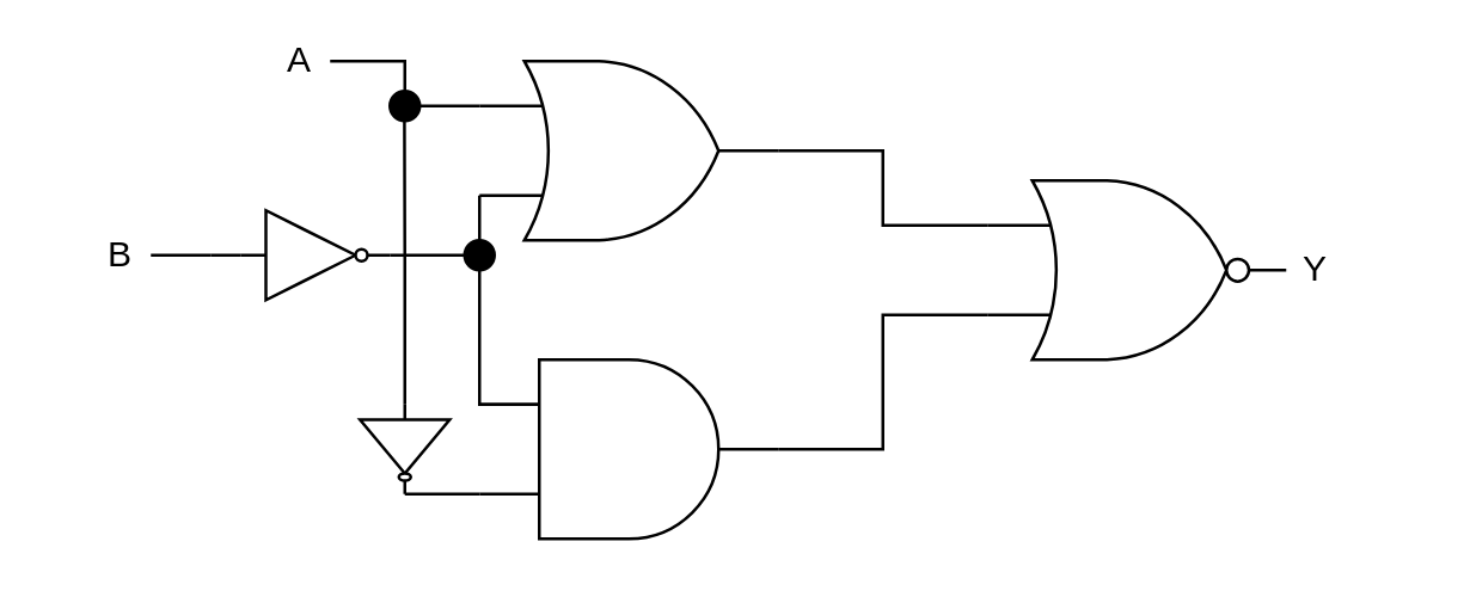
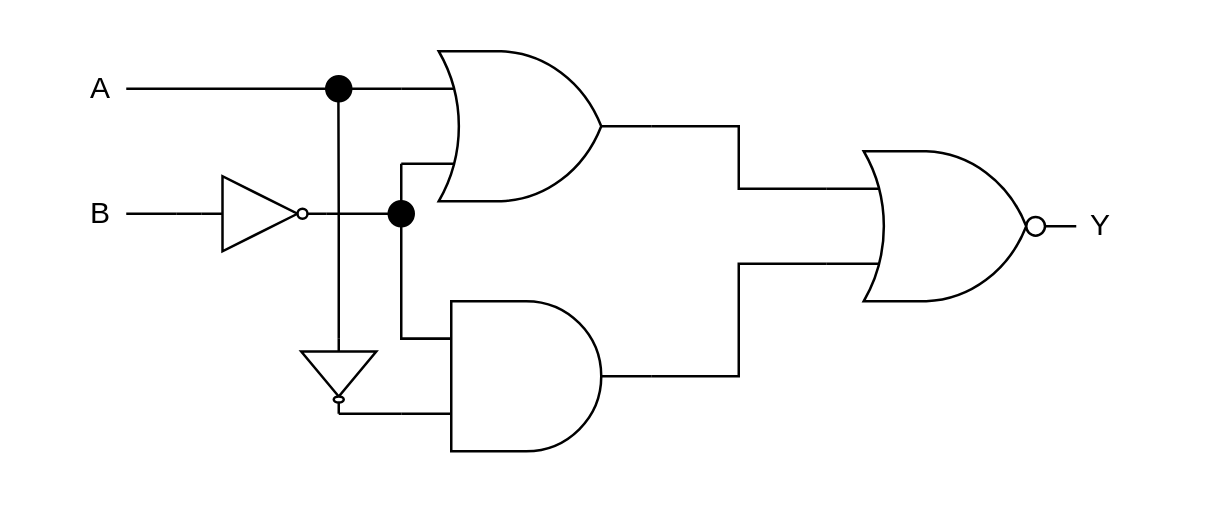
  <mxCell id="0" />
  <mxCell id="1" parent="0" />
  <mxCell id="2" value="" style="verticalLabelPosition=bottom;shadow=0;dashed=0;align=center;html=1;verticalAlign=top;shape=mxgraph.electrical.logic_gates.logic_gate;operation=or;negating=1;negSize=0.15;" vertex="1" parent="1"><mxGeometry x="330" y="60" width="100" height="60" as="geometry" /></mxCell>
  <mxCell id="3" style="edgeStyle=orthogonalEdgeStyle;rounded=0;orthogonalLoop=1;jettySize=auto;html=1;exitX=1;exitY=0.5;exitDx=0;exitDy=0;exitPerimeter=0;entryX=0;entryY=0.75;entryDx=0;entryDy=0;entryPerimeter=0;endArrow=none;endFill=0;" edge="1" parent="1" source="15" target="12"><mxGeometry relative="1" as="geometry"><mxPoint x="150" y="60" as="targetPoint" /></mxGeometry></mxCell>
  <mxCell id="4" style="edgeStyle=orthogonalEdgeStyle;rounded=0;orthogonalLoop=1;jettySize=auto;html=1;endArrow=none;endFill=0;" edge="1" parent="1"><mxGeometry relative="1" as="geometry"><mxPoint x="50" y="85" as="targetPoint" /><mxPoint x="70" y="85" as="sourcePoint" /></mxGeometry></mxCell>
  <mxCell id="5" value="" style="verticalLabelPosition=bottom;shadow=0;dashed=0;align=center;html=1;verticalAlign=top;shape=mxgraph.electrical.logic_gates.inverter_2" vertex="1" parent="1"><mxGeometry x="80" y="70" width="50" height="30" as="geometry" /></mxCell>
  <mxCell id="6" style="edgeStyle=orthogonalEdgeStyle;rounded=0;orthogonalLoop=1;jettySize=auto;html=1;exitX=1;exitY=0.5;exitDx=0;exitDy=0;exitPerimeter=0;entryX=0;entryY=0.75;entryDx=0;entryDy=0;entryPerimeter=0;endArrow=none;endFill=0;" edge="1" parent="1" source="9" target="2"><mxGeometry relative="1" as="geometry" /></mxCell>
  <mxCell id="7" style="edgeStyle=orthogonalEdgeStyle;rounded=0;orthogonalLoop=1;jettySize=auto;html=1;exitX=0;exitY=0.25;exitDx=0;exitDy=0;exitPerimeter=0;endArrow=none;endFill=0;" edge="1" parent="1"><mxGeometry relative="1" as="geometry"><mxPoint x="160" y="90" as="targetPoint" /><mxPoint x="180" y="135" as="sourcePoint" /><Array as="points"><mxPoint x="160" y="135" /></Array></mxGeometry></mxCell>
  <mxCell id="8" style="edgeStyle=orthogonalEdgeStyle;rounded=0;orthogonalLoop=1;jettySize=auto;html=1;exitX=0;exitY=0.75;exitDx=0;exitDy=0;exitPerimeter=0;entryX=1;entryY=0.5;entryDx=0;entryDy=0;entryPerimeter=0;endArrow=none;endFill=0;" edge="1" parent="1" source="9" target="20"><mxGeometry relative="1" as="geometry" /></mxCell>
  <mxCell id="9" value="" style="verticalLabelPosition=bottom;shadow=0;dashed=0;align=center;html=1;verticalAlign=top;shape=mxgraph.electrical.logic_gates.logic_gate;operation=and;" vertex="1" parent="1"><mxGeometry x="160" y="120" width="100" height="60" as="geometry" /></mxCell>
  <mxCell id="10" style="edgeStyle=orthogonalEdgeStyle;rounded=0;orthogonalLoop=1;jettySize=auto;html=1;exitX=1;exitY=0.5;exitDx=0;exitDy=0;exitPerimeter=0;entryX=0;entryY=0.25;entryDx=0;entryDy=0;entryPerimeter=0;endArrow=none;endFill=0;" edge="1" parent="1" source="12" target="2"><mxGeometry relative="1" as="geometry" /></mxCell>
  <mxCell id="11" style="edgeStyle=orthogonalEdgeStyle;rounded=0;orthogonalLoop=1;jettySize=auto;html=1;exitX=0;exitY=0.25;exitDx=0;exitDy=0;exitPerimeter=0;endArrow=none;endFill=0;" edge="1" parent="1" source="12" target="17"><mxGeometry relative="1" as="geometry" /></mxCell>
  <mxCell id="12" value="" style="verticalLabelPosition=bottom;shadow=0;dashed=0;align=center;html=1;verticalAlign=top;shape=mxgraph.electrical.logic_gates.logic_gate;operation=or;" vertex="1" parent="1"><mxGeometry x="160" y="20" width="100" height="60" as="geometry" /></mxCell>
  <mxCell id="13" value="B" style="text;html=1;strokeColor=none;fillColor=none;align=center;verticalAlign=middle;whiteSpace=wrap;rounded=0;" vertex="1" parent="1"><mxGeometry x="20" y="70" width="40" height="30" as="geometry" /></mxCell>
  <mxCell id="14" value="" style="edgeStyle=orthogonalEdgeStyle;rounded=0;orthogonalLoop=1;jettySize=auto;html=1;exitX=1;exitY=0.5;exitDx=0;exitDy=0;exitPerimeter=0;entryX=0;entryY=0.5;entryDx=0;entryDy=0;endArrow=none;endFill=0;" edge="1" parent="1" source="5" target="15"><mxGeometry relative="1" as="geometry"><mxPoint x="160" y="65" as="targetPoint" /><mxPoint x="130" y="85" as="sourcePoint" /></mxGeometry></mxCell>
  <mxCell id="15" value="" style="ellipse;whiteSpace=wrap;html=1;fillStyle=solid;fillColor=#000000;" vertex="1" parent="1"><mxGeometry x="155" y="80" width="10" height="10" as="geometry" /></mxCell>
  <mxCell id="16" value="" style="edgeStyle=orthogonalEdgeStyle;rounded=0;orthogonalLoop=1;jettySize=auto;html=1;exitX=0;exitY=0.5;exitDx=0;exitDy=0;exitPerimeter=0;endArrow=none;endFill=0;" edge="1" parent="1" source="5"><mxGeometry relative="1" as="geometry"><mxPoint x="70" y="85" as="targetPoint" /><mxPoint x="80" y="85" as="sourcePoint" /></mxGeometry></mxCell>
- <mxCell id="17" value="A" style="text;html=1;strokeColor=none;fillColor=none;align=center;verticalAlign=middle;whiteSpace=wrap;rounded=0;" vertex="1" parent="1"><mxGeometry x="90" y="5" width="20" height="30" as="geometry" /></mxCell>
+ <mxCell id="17" value="A" style="text;html=1;strokeColor=none;fillColor=none;align=center;verticalAlign=middle;whiteSpace=wrap;rounded=0;" vertex="1" parent="1"><mxGeometry x="30" y="20" width="20" height="30" as="geometry" /></mxCell>
  <mxCell id="18" value="Y" style="text;html=1;strokeColor=none;fillColor=none;align=center;verticalAlign=middle;whiteSpace=wrap;rounded=0;" vertex="1" parent="1"><mxGeometry x="410" y="75" width="60" height="30" as="geometry" /></mxCell>
  <mxCell id="19" style="edgeStyle=orthogonalEdgeStyle;rounded=0;orthogonalLoop=1;jettySize=auto;html=1;exitX=0;exitY=0.5;exitDx=0;exitDy=0;exitPerimeter=0;endArrow=none;endFill=0;" edge="1" parent="1" source="20"><mxGeometry relative="1" as="geometry"><mxPoint x="134.857" y="38" as="targetPoint" /><mxPoint x="135" y="133" as="sourcePoint" /></mxGeometry></mxCell>
  <mxCell id="20" value="" style="verticalLabelPosition=bottom;shadow=0;dashed=0;align=center;html=1;verticalAlign=top;shape=mxgraph.electrical.logic_gates.inverter_2;direction=south;" vertex="1" parent="1"><mxGeometry x="120" y="135" width="30" height="30" as="geometry" /></mxCell>
  <mxCell id="21" value="" style="ellipse;whiteSpace=wrap;html=1;fillStyle=solid;fillColor=#000000;" vertex="1" parent="1"><mxGeometry x="130" y="30" width="10" height="10" as="geometry" /></mxCell>
